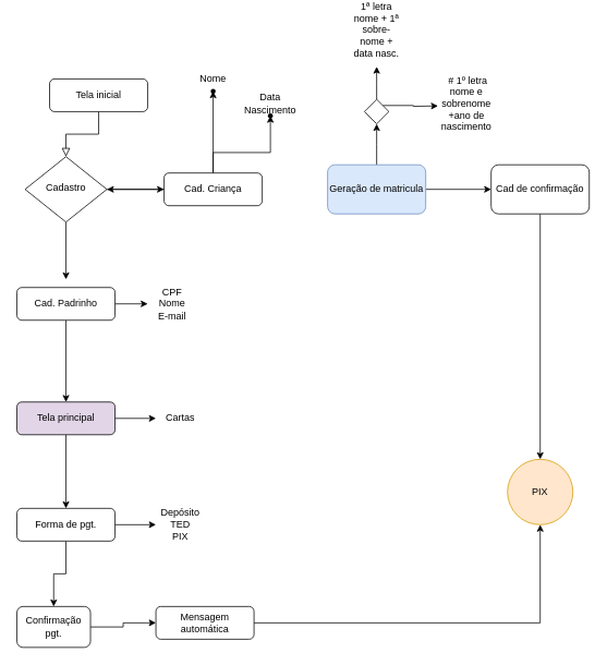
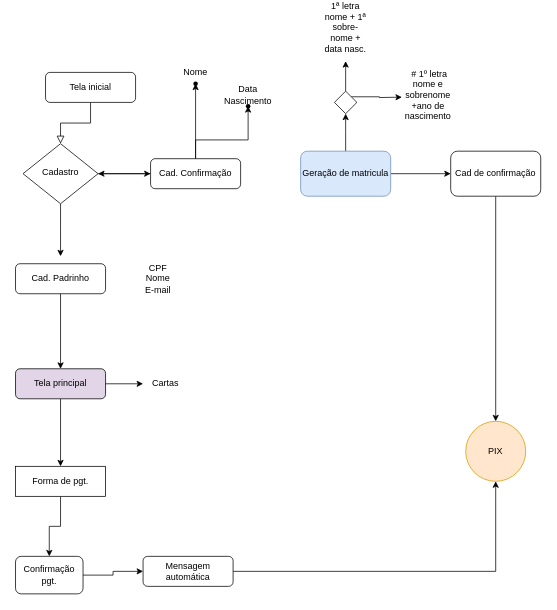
  <mxCell id="0" />
  <mxCell id="1" parent="0" />
  <mxCell id="2" value="" style="rounded=0;html=1;jettySize=auto;orthogonalLoop=1;fontSize=11;endArrow=block;endFill=0;endSize=8;strokeWidth=1;shadow=0;labelBackgroundColor=none;edgeStyle=orthogonalEdgeStyle;" parent="1" source="3" target="5" edge="1"><mxGeometry relative="1" as="geometry" /></mxCell>
  <mxCell id="3" value="Tela inicial" style="rounded=1;whiteSpace=wrap;html=1;fontSize=12;glass=0;strokeWidth=1;shadow=0;" parent="1" vertex="1"><mxGeometry x="60" y="95" width="120" height="40" as="geometry" /></mxCell>
  <mxCell id="4" value="" style="edgeStyle=orthogonalEdgeStyle;rounded=0;orthogonalLoop=1;jettySize=auto;html=1;" edge="1" parent="1" source="5"><mxGeometry relative="1" as="geometry"><mxPoint x="80" y="340" as="targetPoint" /></mxGeometry></mxCell>
  <mxCell id="5" value="&lt;div&gt;Cadastro&lt;/div&gt;" style="rhombus;whiteSpace=wrap;html=1;shadow=0;fontFamily=Helvetica;fontSize=12;align=center;strokeWidth=1;spacing=6;spacingTop=-4;" parent="1" vertex="1"><mxGeometry x="30" y="190" width="100" height="80" as="geometry" /></mxCell>
  <mxCell id="6" value="" style="edgeStyle=orthogonalEdgeStyle;rounded=0;orthogonalLoop=1;jettySize=auto;html=1;" edge="1" parent="1" source="9" target="12"><mxGeometry relative="1" as="geometry" /></mxCell>
  <mxCell id="7" value="" style="edgeStyle=orthogonalEdgeStyle;rounded=0;orthogonalLoop=1;jettySize=auto;html=1;" edge="1" parent="1" source="9" target="14"><mxGeometry relative="1" as="geometry" /></mxCell>
  <mxCell id="8" value="" style="edgeStyle=orthogonalEdgeStyle;rounded=0;orthogonalLoop=1;jettySize=auto;html=1;" edge="1" parent="1" source="9" target="5"><mxGeometry relative="1" as="geometry" /></mxCell>
- <mxCell id="9" value="&lt;div&gt;Cad. Criança&lt;/div&gt;" style="rounded=1;whiteSpace=wrap;html=1;fontSize=12;glass=0;strokeWidth=1;shadow=0;direction=west;" parent="1" vertex="1"><mxGeometry x="200" y="210" width="120" height="40" as="geometry" /></mxCell>
+ <mxCell id="9" value="&lt;div&gt;Cad. Confirmação&lt;/div&gt;" style="rounded=1;whiteSpace=wrap;html=1;fontSize=12;glass=0;strokeWidth=1;shadow=0;direction=west;" parent="1" vertex="1"><mxGeometry x="200" y="210" width="120" height="40" as="geometry" /></mxCell>
  <mxCell id="10" value="" style="endArrow=classic;html=1;rounded=0;exitX=1;exitY=0.5;exitDx=0;exitDy=0;" edge="1" parent="1" source="5"><mxGeometry width="50" height="50" relative="1" as="geometry"><mxPoint x="250" y="330" as="sourcePoint" /><mxPoint x="200" y="230" as="targetPoint" /><Array as="points" /></mxGeometry></mxCell>
  <mxCell id="11" value="" style="shape=waypoint;sketch=0;size=6;pointerEvents=1;points=[];fillColor=default;resizable=0;rotatable=0;perimeter=centerPerimeter;snapToPoint=1;rounded=1;glass=0;strokeWidth=1;shadow=0;" vertex="1" parent="1"><mxGeometry x="240" y="90" width="40" height="40" as="geometry" /></mxCell>
  <mxCell id="12" value="&lt;div&gt;Nome&lt;/div&gt;" style="text;html=1;strokeColor=none;fillColor=none;align=center;verticalAlign=middle;whiteSpace=wrap;rounded=0;" vertex="1" parent="1"><mxGeometry x="230" y="80" width="60" height="30" as="geometry" /></mxCell>
  <mxCell id="13" value="&lt;div&gt;Data&lt;/div&gt;&lt;div&gt;Nascimento&lt;/div&gt;" style="text;html=1;strokeColor=none;fillColor=none;align=center;verticalAlign=middle;whiteSpace=wrap;rounded=0;" vertex="1" parent="1"><mxGeometry x="300" y="110" width="60" height="30" as="geometry" /></mxCell>
  <mxCell id="14" value="" style="shape=waypoint;sketch=0;size=6;pointerEvents=1;points=[];fillColor=default;resizable=0;rotatable=0;perimeter=centerPerimeter;snapToPoint=1;rounded=1;glass=0;strokeWidth=1;shadow=0;" vertex="1" parent="1"><mxGeometry x="310" y="120" width="40" height="40" as="geometry" /></mxCell>
  <mxCell id="15" value="" style="edgeStyle=orthogonalEdgeStyle;rounded=0;orthogonalLoop=1;jettySize=auto;html=1;" edge="1" parent="1" source="17" target="19"><mxGeometry relative="1" as="geometry" /></mxCell>
  <mxCell id="16" value="" style="edgeStyle=orthogonalEdgeStyle;rounded=0;orthogonalLoop=1;jettySize=auto;html=1;" edge="1" parent="1" source="17"><mxGeometry relative="1" as="geometry"><mxPoint x="460" y="150" as="targetPoint" /></mxGeometry></mxCell>
  <mxCell id="17" value="Geração de matricula" style="whiteSpace=wrap;html=1;rounded=1;glass=0;strokeWidth=1;shadow=0;fillColor=#dae8fc;strokeColor=#6c8ebf;" vertex="1" parent="1"><mxGeometry x="400" y="200" width="120" height="60" as="geometry" /></mxCell>
  <mxCell id="18" style="edgeStyle=orthogonalEdgeStyle;rounded=0;orthogonalLoop=1;jettySize=auto;html=1;entryX=0.5;entryY=0;entryDx=0;entryDy=0;" edge="1" parent="1" source="19" target="41"><mxGeometry relative="1" as="geometry" /></mxCell>
  <mxCell id="19" value="&lt;div&gt;Cad de confirmação&lt;/div&gt;" style="whiteSpace=wrap;html=1;rounded=1;glass=0;strokeWidth=1;shadow=0;" vertex="1" parent="1"><mxGeometry x="600" y="200" width="120" height="60" as="geometry" /></mxCell>
  <mxCell id="20" value="&lt;div&gt;1ª letra nome + 1ª sobre-nome + data nasc.&lt;/div&gt;" style="text;html=1;strokeColor=none;fillColor=none;align=center;verticalAlign=middle;whiteSpace=wrap;rounded=0;" vertex="1" parent="1"><mxGeometry x="430" y="20" width="60" height="30" as="geometry" /></mxCell>
  <mxCell id="21" value="" style="edgeStyle=orthogonalEdgeStyle;rounded=0;orthogonalLoop=1;jettySize=auto;html=1;" edge="1" parent="1" source="23"><mxGeometry relative="1" as="geometry"><mxPoint x="460" y="80" as="targetPoint" /></mxGeometry></mxCell>
  <mxCell id="22" style="edgeStyle=orthogonalEdgeStyle;rounded=0;orthogonalLoop=1;jettySize=auto;html=1;exitX=1;exitY=0;exitDx=0;exitDy=0;" edge="1" parent="1" source="23"><mxGeometry relative="1" as="geometry"><mxPoint x="535" y="128" as="targetPoint" /></mxGeometry></mxCell>
  <mxCell id="23" value="" style="rhombus;whiteSpace=wrap;html=1;" vertex="1" parent="1"><mxGeometry x="445" y="120" width="30" height="30" as="geometry" /></mxCell>
  <mxCell id="24" value="&lt;div&gt;&amp;nbsp;# 1º letra nome e sobrenome&lt;/div&gt;&lt;div&gt;+ano de nascimento&lt;/div&gt;" style="text;html=1;strokeColor=none;fillColor=none;align=center;verticalAlign=middle;whiteSpace=wrap;rounded=0;" vertex="1" parent="1"><mxGeometry x="540" y="110" width="60" height="30" as="geometry" /></mxCell>
- <mxCell id="25" value="" style="edgeStyle=orthogonalEdgeStyle;rounded=0;orthogonalLoop=1;jettySize=auto;html=1;" edge="1" parent="1" source="27" target="28"><mxGeometry relative="1" as="geometry" /></mxCell>
  <mxCell id="26" style="edgeStyle=orthogonalEdgeStyle;rounded=0;orthogonalLoop=1;jettySize=auto;html=1;" edge="1" parent="1" source="27" target="31"><mxGeometry relative="1" as="geometry" /></mxCell>
  <mxCell id="27" value="Cad. Padrinho" style="rounded=1;whiteSpace=wrap;html=1;" vertex="1" parent="1"><mxGeometry x="20" y="350" width="120" height="40" as="geometry" /></mxCell>
  <mxCell id="28" value="&lt;div&gt;CPF&lt;/div&gt;&lt;div&gt;Nome&lt;/div&gt;&lt;div&gt;E-mail&lt;br&gt;&lt;/div&gt;" style="text;html=1;strokeColor=none;fillColor=none;align=center;verticalAlign=middle;whiteSpace=wrap;rounded=0;" vertex="1" parent="1"><mxGeometry x="180" y="355" width="60" height="30" as="geometry" /></mxCell>
  <mxCell id="29" value="" style="edgeStyle=orthogonalEdgeStyle;rounded=0;orthogonalLoop=1;jettySize=auto;html=1;" edge="1" parent="1" source="31" target="32"><mxGeometry relative="1" as="geometry" /></mxCell>
  <mxCell id="30" style="edgeStyle=orthogonalEdgeStyle;rounded=0;orthogonalLoop=1;jettySize=auto;html=1;" edge="1" parent="1" source="31" target="35"><mxGeometry relative="1" as="geometry" /></mxCell>
  <mxCell id="31" value="Tela principal" style="rounded=1;whiteSpace=wrap;html=1;fillColor=#e1d5e7;" vertex="1" parent="1"><mxGeometry x="20" y="490" width="120" height="40" as="geometry" /></mxCell>
  <mxCell id="32" value="Cartas" style="text;html=1;strokeColor=none;fillColor=none;align=center;verticalAlign=middle;whiteSpace=wrap;rounded=0;" vertex="1" parent="1"><mxGeometry x="190" y="495" width="60" height="30" as="geometry" /></mxCell>
- <mxCell id="33" value="" style="edgeStyle=orthogonalEdgeStyle;rounded=0;orthogonalLoop=1;jettySize=auto;html=1;" edge="1" parent="1" source="35" target="36"><mxGeometry relative="1" as="geometry" /></mxCell>
  <mxCell id="34" style="edgeStyle=orthogonalEdgeStyle;rounded=0;orthogonalLoop=1;jettySize=auto;html=1;" edge="1" parent="1" source="35" target="38"><mxGeometry relative="1" as="geometry" /></mxCell>
- <mxCell id="35" value="Forma de pgt." style="rounded=1;whiteSpace=wrap;html=1;" vertex="1" parent="1"><mxGeometry x="20" y="620" width="120" height="40" as="geometry" /></mxCell>
- <mxCell id="36" value="&lt;div&gt;Depósito&lt;/div&gt;&lt;div&gt;TED&lt;/div&gt;&lt;div&gt;PIX&lt;br&gt;&lt;/div&gt;" style="text;html=1;strokeColor=none;fillColor=none;align=center;verticalAlign=middle;whiteSpace=wrap;rounded=0;" vertex="1" parent="1"><mxGeometry x="190" y="625" width="60" height="30" as="geometry" /></mxCell>
+ <mxCell id="35" value="Forma de pgt." style="whiteSpace=wrap;html=1;rounded=0;" vertex="1" parent="1"><mxGeometry x="20" y="620" width="120" height="40" as="geometry" /></mxCell>
  <mxCell id="37" style="edgeStyle=orthogonalEdgeStyle;rounded=0;orthogonalLoop=1;jettySize=auto;html=1;" edge="1" parent="1" source="38" target="40"><mxGeometry relative="1" as="geometry" /></mxCell>
  <mxCell id="38" value="Confirmação pgt." style="rounded=1;whiteSpace=wrap;html=1;" vertex="1" parent="1"><mxGeometry x="20" y="740" width="90" height="50" as="geometry" /></mxCell>
  <mxCell id="39" style="edgeStyle=orthogonalEdgeStyle;rounded=0;orthogonalLoop=1;jettySize=auto;html=1;entryX=0.5;entryY=1;entryDx=0;entryDy=0;" edge="1" parent="1" source="40" target="41"><mxGeometry relative="1" as="geometry" /></mxCell>
  <mxCell id="40" value="Mensagem automática" style="rounded=1;whiteSpace=wrap;html=1;" vertex="1" parent="1"><mxGeometry x="190" y="740" width="120" height="40" as="geometry" /></mxCell>
  <mxCell id="41" value="PIX" style="ellipse;whiteSpace=wrap;html=1;aspect=fixed;fillColor=#ffe6cc;strokeColor=#d79b00;" vertex="1" parent="1"><mxGeometry x="620" y="560" width="80" height="80" as="geometry" /></mxCell>
